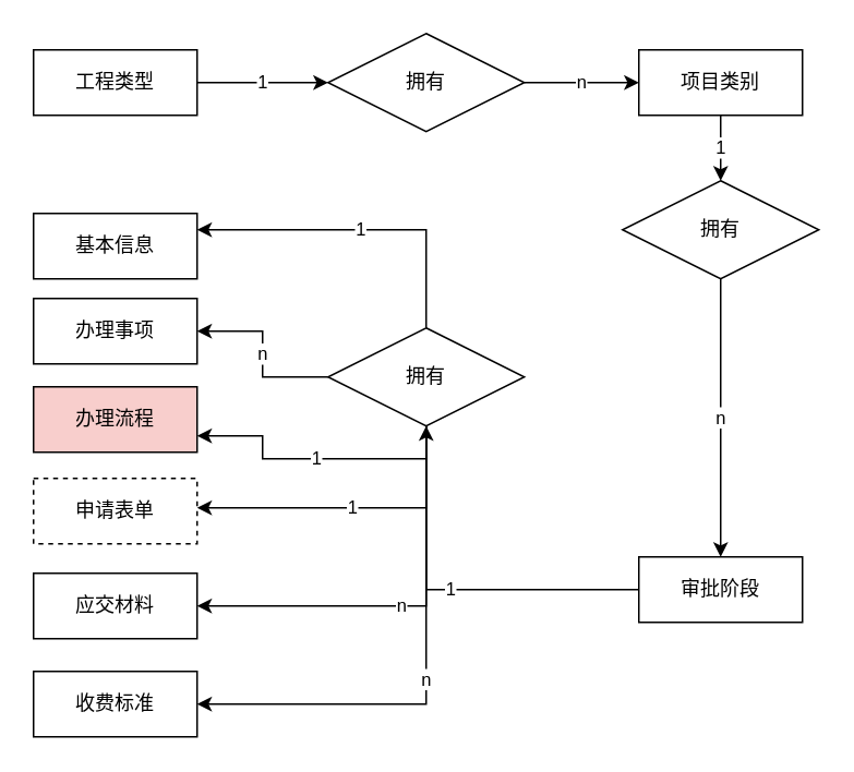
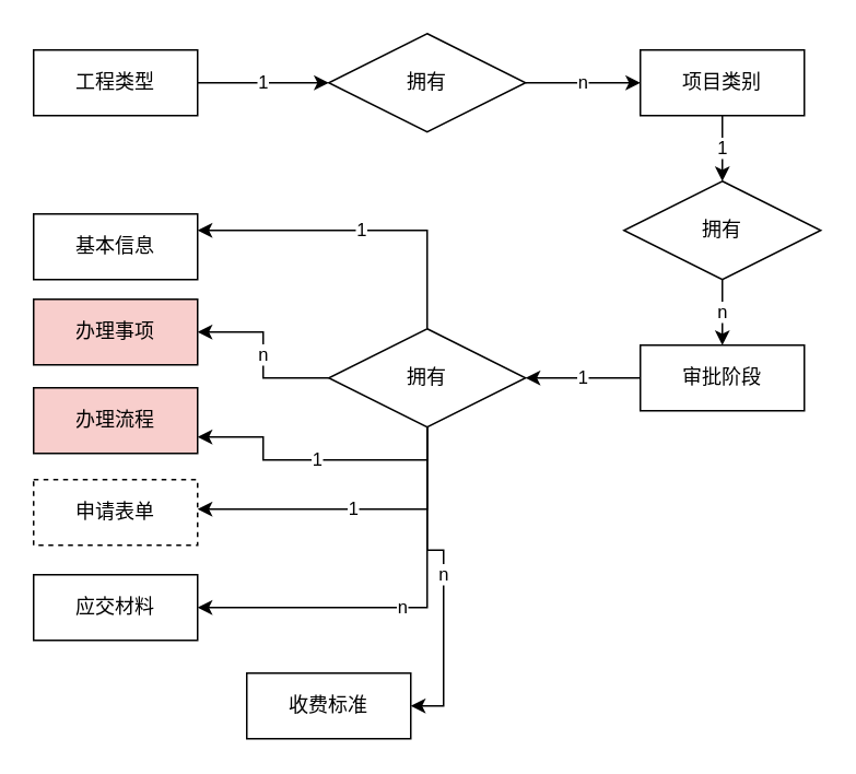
  <mxCell id="0" />
  <mxCell id="1" parent="0" />
  <mxCell id="2" value="1" style="edgeStyle=orthogonalEdgeStyle;rounded=0;orthogonalLoop=1;jettySize=auto;html=1;" edge="1" parent="1" source="3" target="7"><mxGeometry relative="1" as="geometry" /></mxCell>
  <mxCell id="3" value="工程类型" style="whiteSpace=wrap;html=1;align=center;" vertex="1" parent="1"><mxGeometry x="20" y="30" width="100" height="40" as="geometry" /></mxCell>
  <mxCell id="4" value="1" style="edgeStyle=orthogonalEdgeStyle;rounded=0;orthogonalLoop=1;jettySize=auto;html=1;" edge="1" parent="1" source="5" target="11"><mxGeometry relative="1" as="geometry" /></mxCell>
  <mxCell id="5" value="项目类别" style="whiteSpace=wrap;html=1;align=center;" vertex="1" parent="1"><mxGeometry x="390" y="30" width="100" height="40" as="geometry" /></mxCell>
  <mxCell id="6" value="n" style="edgeStyle=orthogonalEdgeStyle;rounded=0;orthogonalLoop=1;jettySize=auto;html=1;" edge="1" parent="1" source="7" target="5"><mxGeometry relative="1" as="geometry" /></mxCell>
  <mxCell id="7" value="拥有" style="shape=rhombus;perimeter=rhombusPerimeter;whiteSpace=wrap;html=1;align=center;" vertex="1" parent="1"><mxGeometry x="200" y="20" width="120" height="60" as="geometry" /></mxCell>
  <mxCell id="8" value="1" style="edgeStyle=orthogonalEdgeStyle;rounded=0;orthogonalLoop=1;jettySize=auto;html=1;" edge="1" parent="1" source="9" target="19"><mxGeometry relative="1" as="geometry" /></mxCell>
- <mxCell id="9" value="审批阶段" style="whiteSpace=wrap;html=1;align=center;" vertex="1" parent="1"><mxGeometry x="390" y="340" width="100" height="40" as="geometry" /></mxCell>
+ <mxCell id="9" value="审批阶段" style="whiteSpace=wrap;html=1;align=center;" vertex="1" parent="1"><mxGeometry x="390" y="210" width="100" height="40" as="geometry" /></mxCell>
  <mxCell id="10" value="n" style="edgeStyle=orthogonalEdgeStyle;rounded=0;orthogonalLoop=1;jettySize=auto;html=1;" edge="1" parent="1" source="11" target="9"><mxGeometry relative="1" as="geometry" /></mxCell>
  <mxCell id="11" value="拥有" style="shape=rhombus;perimeter=rhombusPerimeter;whiteSpace=wrap;html=1;align=center;" vertex="1" parent="1"><mxGeometry x="380" y="110" width="120" height="60" as="geometry" /></mxCell>
  <mxCell id="12" value="基本信息" style="whiteSpace=wrap;html=1;align=center;" vertex="1" parent="1"><mxGeometry x="20" y="130" width="100" height="40" as="geometry" /></mxCell>
  <mxCell id="13" value="n" style="edgeStyle=orthogonalEdgeStyle;rounded=0;orthogonalLoop=1;jettySize=auto;html=1;exitX=0;exitY=0.5;exitDx=0;exitDy=0;entryX=1;entryY=0.5;entryDx=0;entryDy=0;" edge="1" parent="1" source="19" target="20"><mxGeometry relative="1" as="geometry" /></mxCell>
  <mxCell id="14" value="1" style="edgeStyle=orthogonalEdgeStyle;rounded=0;orthogonalLoop=1;jettySize=auto;html=1;exitX=0.5;exitY=0;exitDx=0;exitDy=0;entryX=1;entryY=0.25;entryDx=0;entryDy=0;" edge="1" parent="1" source="19" target="12"><mxGeometry relative="1" as="geometry" /></mxCell>
  <mxCell id="15" value="1" style="edgeStyle=orthogonalEdgeStyle;rounded=0;orthogonalLoop=1;jettySize=auto;html=1;entryX=1;entryY=0.75;entryDx=0;entryDy=0;exitX=0.5;exitY=1;exitDx=0;exitDy=0;" edge="1" parent="1" source="19" target="21"><mxGeometry relative="1" as="geometry" /></mxCell>
  <mxCell id="16" value="1" style="edgeStyle=orthogonalEdgeStyle;rounded=0;orthogonalLoop=1;jettySize=auto;html=1;" edge="1" parent="1" source="19" target="22"><mxGeometry relative="1" as="geometry"><mxPoint x="130" y="312" as="targetPoint" /><Array as="points"><mxPoint x="260" y="310" /></Array></mxGeometry></mxCell>
  <mxCell id="17" value="n" style="edgeStyle=orthogonalEdgeStyle;rounded=0;orthogonalLoop=1;jettySize=auto;html=1;" edge="1" parent="1" source="19" target="23"><mxGeometry relative="1" as="geometry"><Array as="points"><mxPoint x="260" y="370" /></Array></mxGeometry></mxCell>
  <mxCell id="18" value="n" style="edgeStyle=orthogonalEdgeStyle;rounded=0;orthogonalLoop=1;jettySize=auto;html=1;exitX=0.5;exitY=1;exitDx=0;exitDy=0;entryX=1;entryY=0.5;entryDx=0;entryDy=0;" edge="1" parent="1" source="19" target="24"><mxGeometry relative="1" as="geometry" /></mxCell>
  <mxCell id="19" value="拥有" style="shape=rhombus;perimeter=rhombusPerimeter;whiteSpace=wrap;html=1;align=center;" vertex="1" parent="1"><mxGeometry x="200" y="200" width="120" height="60" as="geometry" /></mxCell>
- <mxCell id="20" value="办理事项" style="whiteSpace=wrap;html=1;align=center;" vertex="1" parent="1"><mxGeometry x="20" y="182" width="100" height="40" as="geometry" /></mxCell>
+ <mxCell id="20" value="办理事项" style="whiteSpace=wrap;html=1;align=center;fillColor=#f8cecc;" vertex="1" parent="1"><mxGeometry x="20" y="182" width="100" height="40" as="geometry" /></mxCell>
  <mxCell id="21" value="办理流程" style="whiteSpace=wrap;html=1;align=center;fillColor=#f8cecc;" vertex="1" parent="1"><mxGeometry x="20" y="236" width="100" height="40" as="geometry" /></mxCell>
  <mxCell id="22" value="申请表单" style="whiteSpace=wrap;html=1;align=center;dashed=1;" vertex="1" parent="1"><mxGeometry x="20" y="292" width="100" height="40" as="geometry" /></mxCell>
  <mxCell id="23" value="应交材料" style="whiteSpace=wrap;html=1;align=center;" vertex="1" parent="1"><mxGeometry x="20" y="350" width="100" height="40" as="geometry" /></mxCell>
- <mxCell id="24" value="收费标准" style="whiteSpace=wrap;html=1;align=center;" vertex="1" parent="1"><mxGeometry x="20" y="410" width="100" height="40" as="geometry" /></mxCell>
+ <mxCell id="24" value="收费标准" style="whiteSpace=wrap;html=1;align=center;" vertex="1" parent="1"><mxGeometry x="150" y="410" width="100" height="40" as="geometry" /></mxCell>
